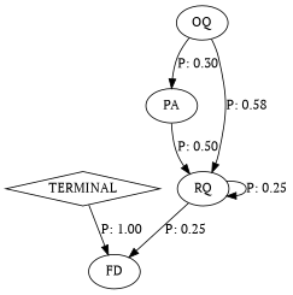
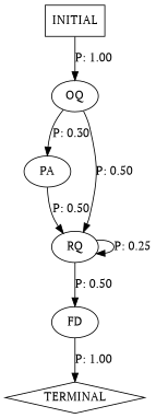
  digraph {
    fontname="PT Serif"
    node [fontname="PT Serif"]
    edge [fontname="PT Serif"]
    n1 [label=FD]
    n2 [label=TERMINAL shape=diamond]
    n3 [label=OQ]
    n4 [label=PA]
    n5 [label=RQ]
-   n2 -> n1 [label="P: 1.00"]
+   n6 [label=INITIAL shape=box]
+   n1 -> n2 [label="P: 1.00"]
    n3 -> n4 [label="P: 0.30"]
-   n3 -> n5 [label="P: 0.58"]
+   n3 -> n5 [label="P: 0.50"]
    n4 -> n5 [label="P: 0.50"]
-   n5 -> n1 [label="P: 0.25"]
+   n5 -> n1 [label="P: 0.50"]
    n5 -> n5 [label="P: 0.25"]
+   n6 -> n3 [label="P: 1.00"]
  }
